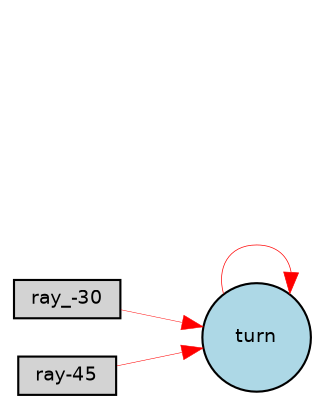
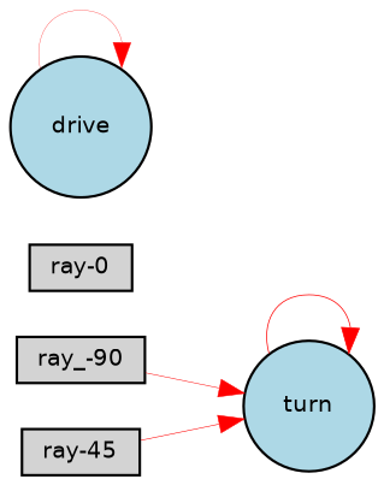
  digraph {
    fontname="DejaVu Sans"
    rankdir=LR
    node [fillcolor=lightgray fontname="DejaVu Sans" fontsize=9 shape=box style=filled]
    edge [color=red fontname="DejaVu Sans" style=solid]
-   "ray_-90" [height=0.2 width=0.2 label="ray_-30"]
+   "ray_-90" [height=0.2 width=0.2]
    turn [fillcolor=lightblue height=0.2 shape=circle width=0.2]
    "ray-45" [height=0.2 width=0.2]
+   "ray-0" [height=0.2 width=0.2]
+   drive [fillcolor=lightblue height=0.2 shape=circle width=0.2]
    "ray_-90" -> turn [penwidth=0.21708463107181436]
    turn -> turn [penwidth=0.33256072218343535]
    "ray-45" -> turn [penwidth=0.2418716460416414]
+   drive -> drive [penwidth=0.13009794318562817]
  }
